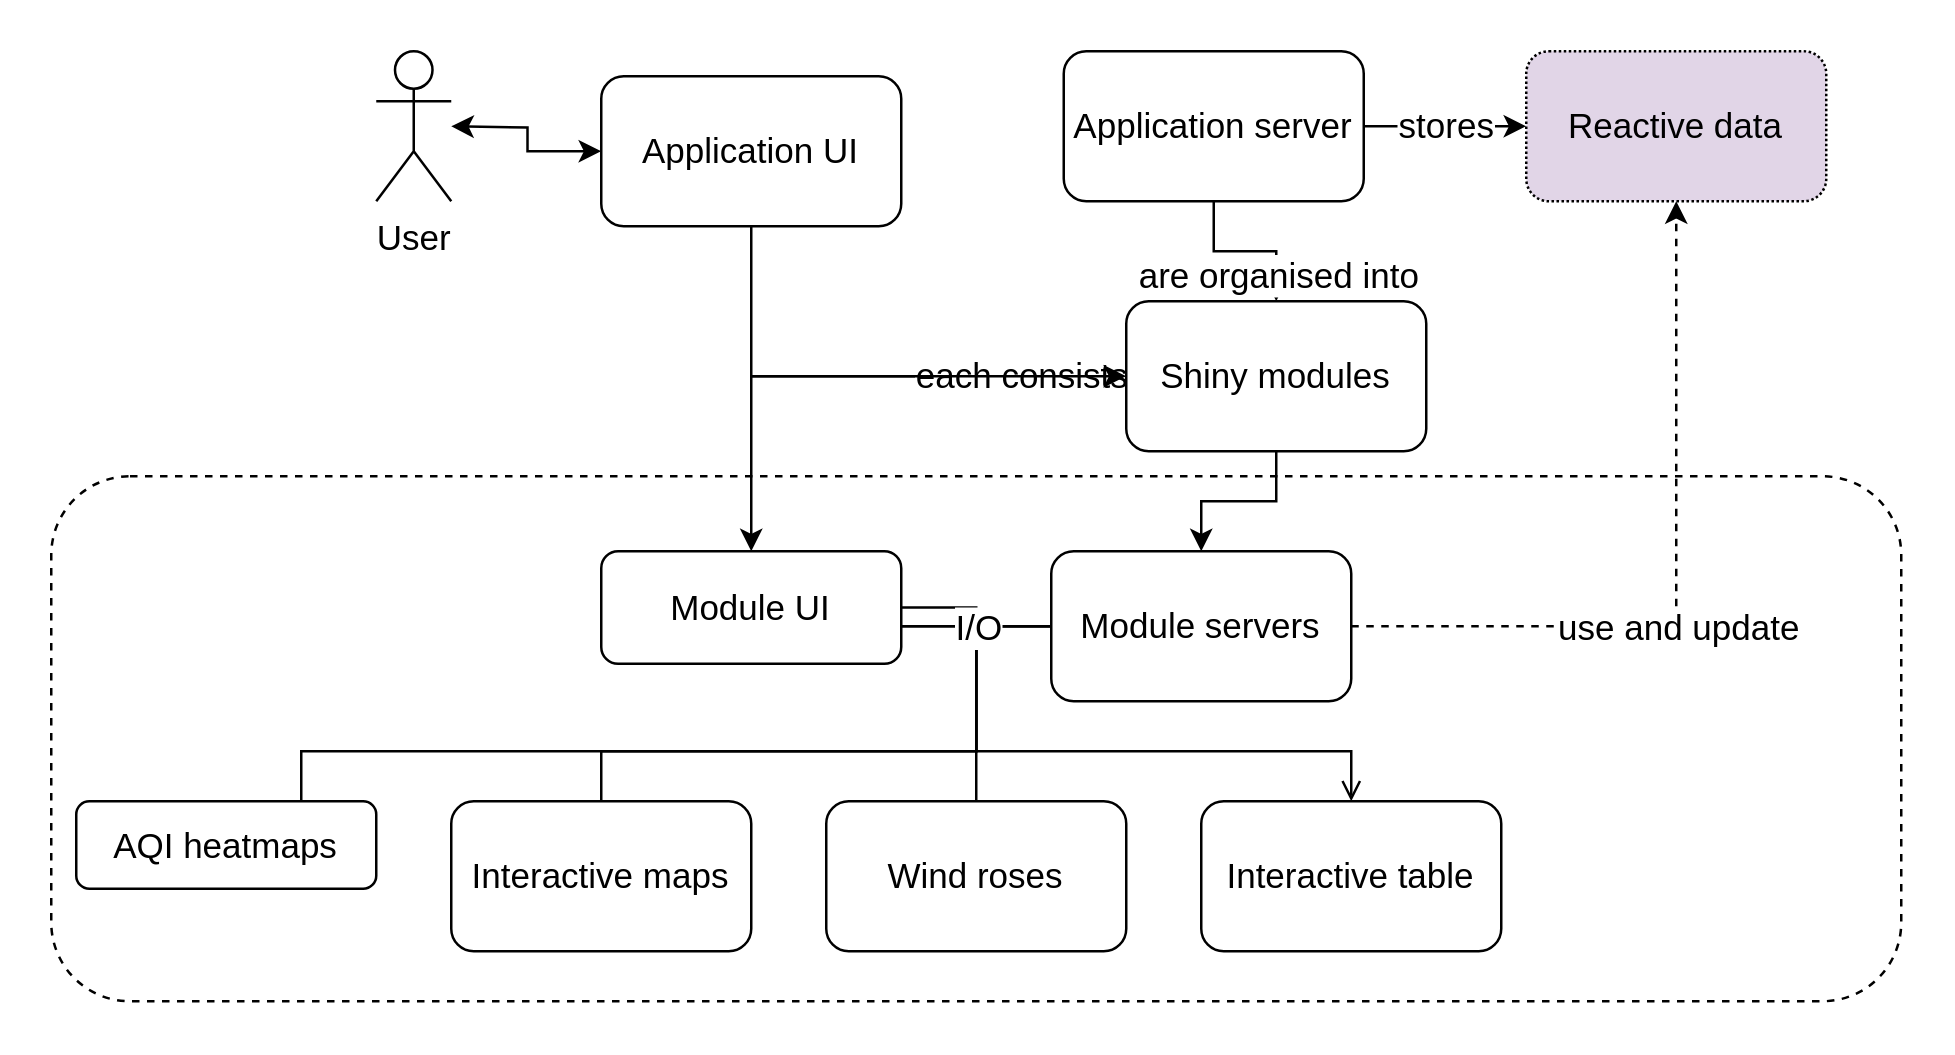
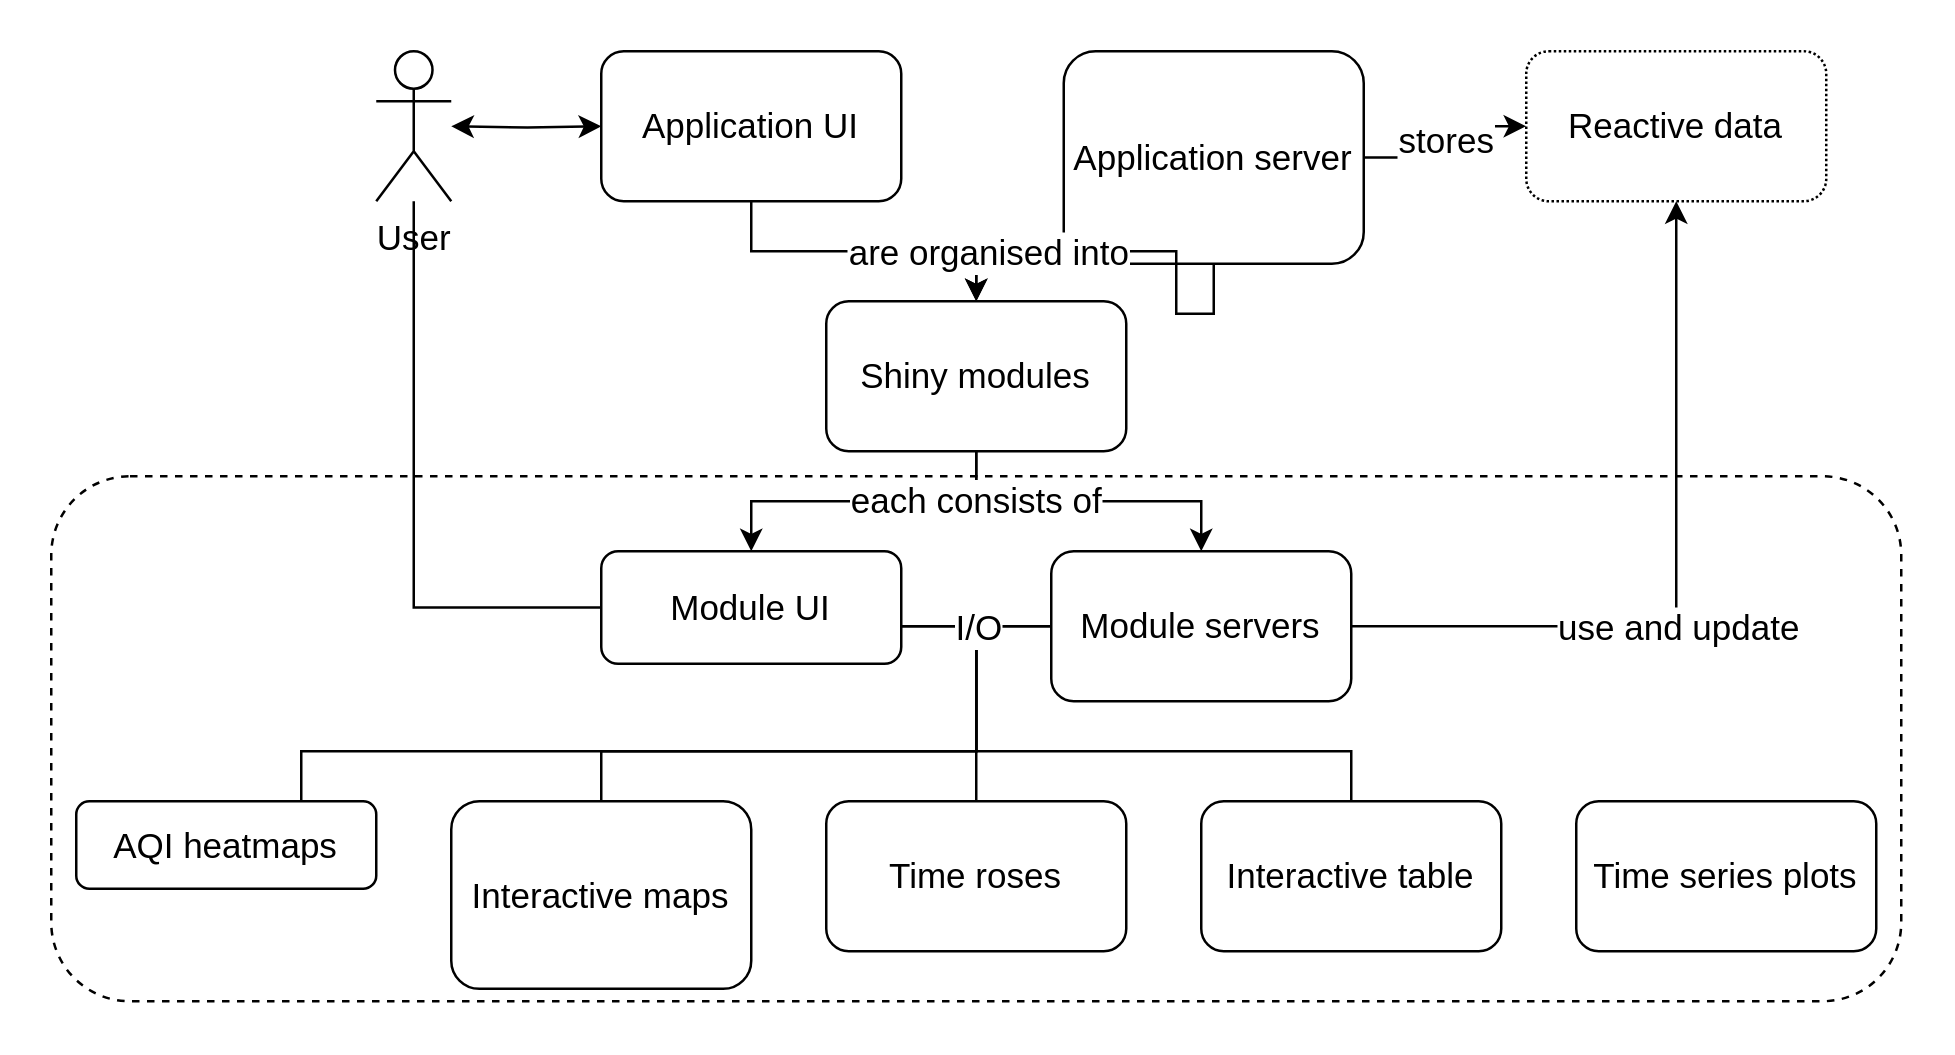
  <mxCell id="0" />
  <mxCell id="1" parent="0" />
  <mxCell id="2" value="stores" style="edgeStyle=orthogonalEdgeStyle;rounded=0;orthogonalLoop=1;jettySize=auto;html=1;fontSize=14;" parent="1" source="3" target="5" edge="1"><mxGeometry relative="1" as="geometry" /></mxCell>
- <mxCell id="3" value="&lt;span style=&quot;font-size: 14px&quot;&gt;Application&lt;/span&gt;&lt;span style=&quot;font-size: 14px&quot;&gt;&amp;nbsp;server&lt;/span&gt;" style="rounded=1;whiteSpace=wrap;html=1;" parent="1" vertex="1"><mxGeometry x="425" y="20" width="120" height="60" as="geometry" /></mxCell>
- <mxCell id="4" value="Application UI" style="rounded=1;whiteSpace=wrap;html=1;fontSize=14;" parent="1" vertex="1"><mxGeometry x="240" y="30" width="120" height="60" as="geometry" /></mxCell>
- <mxCell id="5" value="Reactive data" style="rounded=1;whiteSpace=wrap;html=1;fontSize=14;dashed=1;dashPattern=1 1;fillColor=#e1d5e7;" parent="1" vertex="1"><mxGeometry x="610" y="20" width="120" height="60" as="geometry" /></mxCell>
+ <mxCell id="3" value="&lt;span style=&quot;font-size: 14px&quot;&gt;Application&lt;/span&gt;&lt;span style=&quot;font-size: 14px&quot;&gt;&amp;nbsp;server&lt;/span&gt;" style="rounded=1;whiteSpace=wrap;html=1;" parent="1" vertex="1"><mxGeometry x="425" y="20" width="120" height="85" as="geometry" /></mxCell>
+ <mxCell id="4" value="Application UI" style="rounded=1;whiteSpace=wrap;html=1;fontSize=14;" parent="1" vertex="1"><mxGeometry x="240" y="20" width="120" height="60" as="geometry" /></mxCell>
+ <mxCell id="5" value="Reactive data" style="rounded=1;whiteSpace=wrap;html=1;fontSize=14;dashed=1;dashPattern=1 1;" parent="1" vertex="1"><mxGeometry x="610" y="20" width="120" height="60" as="geometry" /></mxCell>
  <mxCell id="6" style="edgeStyle=orthogonalEdgeStyle;rounded=0;orthogonalLoop=1;jettySize=auto;html=1;endArrow=none;endFill=0;" parent="1" source="10" target="18" edge="1"><mxGeometry relative="1" as="geometry"><Array as="points"><mxPoint x="390" y="250" /></Array></mxGeometry></mxCell>
- <mxCell id="7" style="edgeStyle=orthogonalEdgeStyle;rounded=0;orthogonalLoop=1;jettySize=auto;html=1;endArrow=open;endFill=0;" parent="1" source="10" target="22" edge="1"><mxGeometry relative="1" as="geometry"><Array as="points"><mxPoint x="390" y="250" /><mxPoint x="390" y="300" /><mxPoint x="540" y="300" /></Array></mxGeometry></mxCell>
- <mxCell id="8" style="edgeStyle=orthogonalEdgeStyle;rounded=0;orthogonalLoop=1;jettySize=auto;html=1;entryX=0.5;entryY=1;entryDx=0;entryDy=0;dashed=1;" edge="1" parent="1" source="10" target="5"><mxGeometry relative="1" as="geometry" /></mxCell>
+ <mxCell id="7" style="edgeStyle=orthogonalEdgeStyle;rounded=0;orthogonalLoop=1;jettySize=auto;html=1;endArrow=none;endFill=0;" parent="1" source="10" target="22" edge="1"><mxGeometry relative="1" as="geometry"><Array as="points"><mxPoint x="390" y="250" /><mxPoint x="390" y="300" /><mxPoint x="540" y="300" /></Array></mxGeometry></mxCell>
+ <mxCell id="8" style="edgeStyle=orthogonalEdgeStyle;rounded=0;orthogonalLoop=1;jettySize=auto;html=1;entryX=0.5;entryY=1;entryDx=0;entryDy=0;" edge="1" parent="1" source="10" target="5"><mxGeometry relative="1" as="geometry" /></mxCell>
  <mxCell id="9" value="&lt;span style=&quot;font-size: 14px&quot;&gt;use and update&lt;/span&gt;" style="edgeLabel;html=1;align=center;verticalAlign=middle;resizable=0;points=[];" vertex="1" connectable="0" parent="8"><mxGeometry x="-0.168" y="3" relative="1" as="geometry"><mxPoint x="5" y="3" as="offset" /></mxGeometry></mxCell>
  <mxCell id="10" value="Module servers" style="rounded=1;whiteSpace=wrap;html=1;fontSize=14;" parent="1" vertex="1"><mxGeometry x="420" y="220" width="120" height="60" as="geometry" /></mxCell>
- <mxCell id="11" style="edgeStyle=orthogonalEdgeStyle;rounded=0;orthogonalLoop=1;jettySize=auto;html=1;endArrow=none;endFill=0;" parent="1" source="15" target="10" edge="1"><mxGeometry relative="1" as="geometry" /></mxCell>
+ <mxCell id="11" style="edgeStyle=orthogonalEdgeStyle;rounded=0;orthogonalLoop=1;jettySize=auto;html=1;endArrow=none;endFill=0;" parent="1" source="15" target="17" edge="1"><mxGeometry relative="1" as="geometry" /></mxCell>
  <mxCell id="12" style="edgeStyle=orthogonalEdgeStyle;rounded=0;orthogonalLoop=1;jettySize=auto;html=1;endArrow=none;endFill=0;" parent="1" source="15" target="20" edge="1"><mxGeometry relative="1" as="geometry"><Array as="points"><mxPoint x="390" y="250" /><mxPoint x="390" y="300" /><mxPoint x="120" y="300" /></Array></mxGeometry></mxCell>
  <mxCell id="13" style="edgeStyle=orthogonalEdgeStyle;rounded=0;orthogonalLoop=1;jettySize=auto;html=1;endArrow=none;endFill=0;" parent="1" source="15" target="21" edge="1"><mxGeometry relative="1" as="geometry"><Array as="points"><mxPoint x="390" y="250" /><mxPoint x="390" y="300" /><mxPoint x="240" y="300" /></Array></mxGeometry></mxCell>
  <mxCell id="14" value="I/O" style="edgeLabel;html=1;align=center;verticalAlign=middle;resizable=0;points=[];fontSize=14;" vertex="1" connectable="0" parent="13"><mxGeometry x="-0.771" relative="1" as="geometry"><mxPoint x="1" as="offset" /></mxGeometry></mxCell>
  <mxCell id="15" value="Module UI" style="rounded=1;whiteSpace=wrap;html=1;fontSize=14;" parent="1" vertex="1"><mxGeometry x="240" y="220" width="120" height="45" as="geometry" /></mxCell>
  <mxCell id="16" style="edgeStyle=orthogonalEdgeStyle;rounded=0;orthogonalLoop=1;jettySize=auto;html=1;fontSize=14;startArrow=classic;startFill=1;" parent="1" target="4" edge="1"><mxGeometry relative="1" as="geometry"><mxPoint x="180" y="50" as="sourcePoint" /></mxGeometry></mxCell>
  <mxCell id="17" value="User" style="shape=umlActor;verticalLabelPosition=bottom;verticalAlign=top;html=1;outlineConnect=0;fontSize=14;" parent="1" vertex="1"><mxGeometry x="150" y="20" width="30" height="60" as="geometry" /></mxCell>
- <mxCell id="18" value="Wind roses" style="rounded=1;whiteSpace=wrap;html=1;fontSize=14;" parent="1" vertex="1"><mxGeometry x="330" y="320" width="120" height="60" as="geometry" /></mxCell>
+ <mxCell id="18" value="Time roses" style="rounded=1;whiteSpace=wrap;html=1;fontSize=14;" parent="1" vertex="1"><mxGeometry x="330" y="320" width="120" height="60" as="geometry" /></mxCell>
+ <mxCell id="19" value="Time series plots" style="rounded=1;whiteSpace=wrap;html=1;fontSize=14;" parent="1" vertex="1"><mxGeometry x="630" y="320" width="120" height="60" as="geometry" /></mxCell>
  <mxCell id="20" value="AQI heatmaps" style="rounded=1;whiteSpace=wrap;html=1;fontSize=14;" parent="1" vertex="1"><mxGeometry x="30" y="320" width="120" height="35" as="geometry" /></mxCell>
- <mxCell id="21" value="Interactive maps" style="rounded=1;whiteSpace=wrap;html=1;fontSize=14;" parent="1" vertex="1"><mxGeometry x="180" y="320" width="120" height="60" as="geometry" /></mxCell>
+ <mxCell id="21" value="Interactive maps" style="rounded=1;whiteSpace=wrap;html=1;fontSize=14;" parent="1" vertex="1"><mxGeometry x="180" y="320" width="120" height="75" as="geometry" /></mxCell>
  <mxCell id="22" value="Interactive table" style="rounded=1;whiteSpace=wrap;html=1;fontSize=14;" parent="1" vertex="1"><mxGeometry x="480" y="320" width="120" height="60" as="geometry" /></mxCell>
  <mxCell id="23" style="edgeStyle=orthogonalEdgeStyle;rounded=0;orthogonalLoop=1;jettySize=auto;html=1;" parent="1" source="28" target="10" edge="1"><mxGeometry relative="1" as="geometry" /></mxCell>
  <mxCell id="24" value="&lt;span style=&quot;font-size: 14px&quot;&gt;each consists of&lt;/span&gt;" style="edgeStyle=orthogonalEdgeStyle;rounded=0;orthogonalLoop=1;jettySize=auto;html=1;" parent="1" source="28" target="15" edge="1"><mxGeometry x="-0.692" relative="1" as="geometry"><mxPoint as="offset" /></mxGeometry></mxCell>
  <mxCell id="25" style="edgeStyle=orthogonalEdgeStyle;rounded=0;orthogonalLoop=1;jettySize=auto;html=1;endArrow=none;endFill=0;startArrow=classic;startFill=1;" parent="1" source="28" target="4" edge="1"><mxGeometry relative="1" as="geometry" /></mxCell>
  <mxCell id="26" style="edgeStyle=orthogonalEdgeStyle;rounded=0;orthogonalLoop=1;jettySize=auto;html=1;endArrow=none;endFill=0;startArrow=classic;startFill=1;" parent="1" source="28" target="3" edge="1"><mxGeometry relative="1" as="geometry" /></mxCell>
  <mxCell id="27" value="&lt;font style=&quot;font-size: 14px&quot;&gt;are organised into&lt;/font&gt;" style="edgeLabel;html=1;align=center;verticalAlign=middle;resizable=0;points=[];" parent="26" vertex="1" connectable="0"><mxGeometry x="-0.692" y="-1" relative="1" as="geometry"><mxPoint x="-1" y="-1" as="offset" /></mxGeometry></mxCell>
- <mxCell id="28" value="Shiny modules" style="rounded=1;whiteSpace=wrap;html=1;fontSize=14;" parent="1" vertex="1"><mxGeometry x="450" y="120" width="120" height="60" as="geometry" /></mxCell>
+ <mxCell id="28" value="Shiny modules" style="rounded=1;whiteSpace=wrap;html=1;fontSize=14;" parent="1" vertex="1"><mxGeometry x="330" y="120" width="120" height="60" as="geometry" /></mxCell>
  <mxCell id="29" value="" style="rounded=1;whiteSpace=wrap;html=1;dashed=1;fillColor=none;" parent="1" vertex="1"><mxGeometry y="190" width="740" height="210" as="geometry" x="20" /></mxCell>
